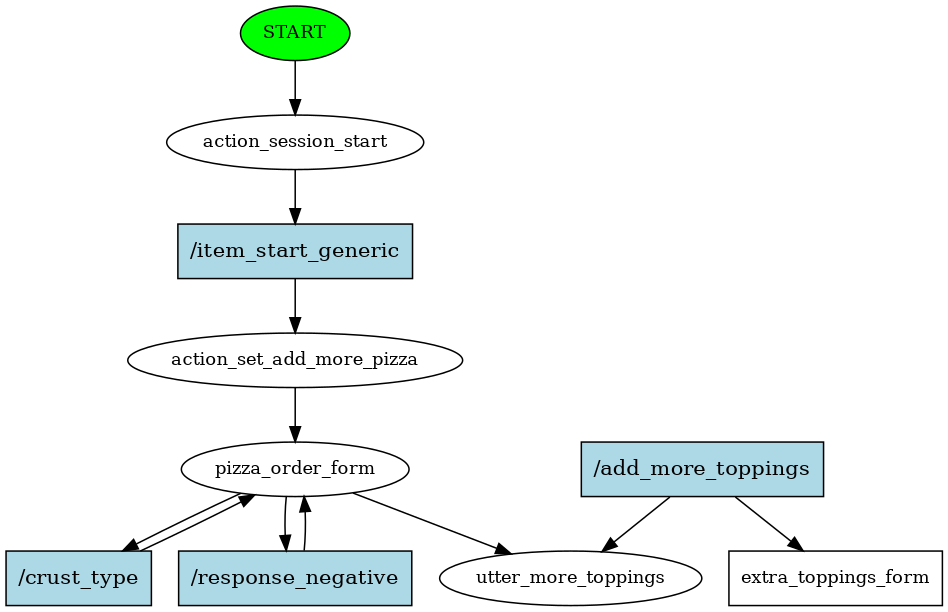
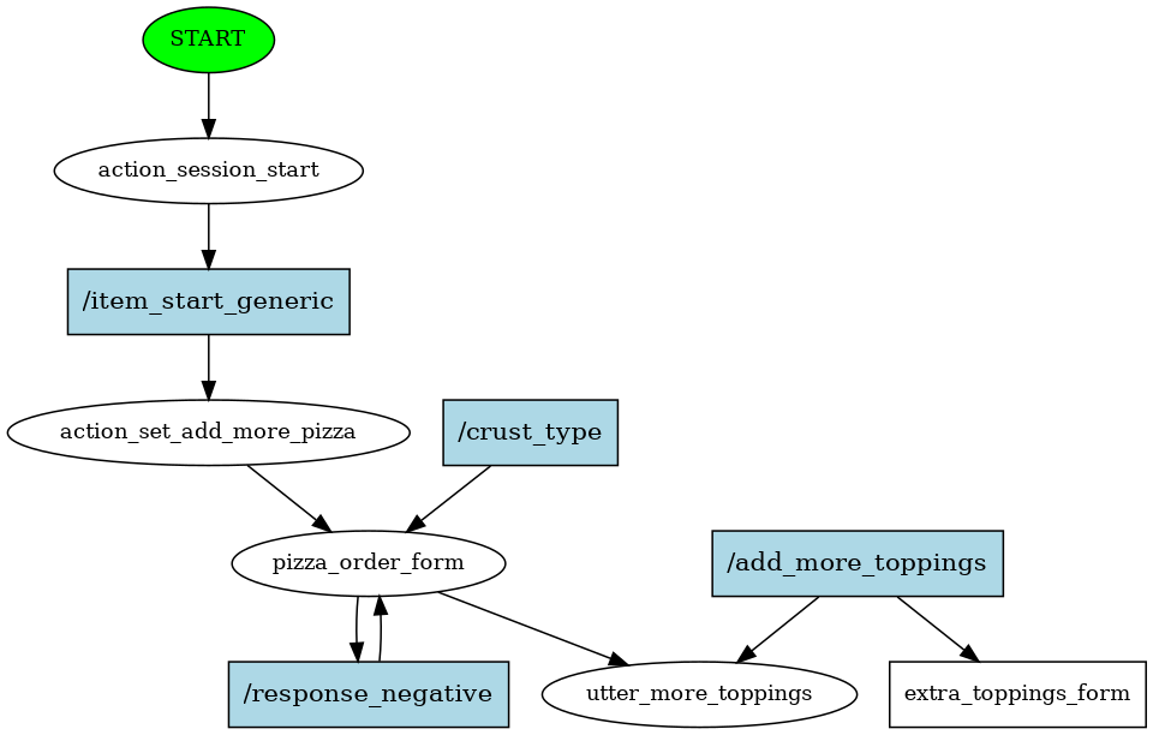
  digraph {
    node [fontsize=12]
    n1 [fillcolor=green label=START style=filled]
    n2 [label=action_session_start]
    n3 [fillcolor=lightblue label="/item_start_generic" shape=rect style=filled fontsize=""]
    n4 [label=action_set_add_more_pizza]
    n5 [label=pizza_order_form]
    n6 [label=utter_more_toppings]
    n7 [fillcolor=lightblue label="/crust_type" shape=rect style=filled fontsize=""]
    n8 [fillcolor=lightblue label="/response_negative" shape=rect style=filled fontsize=""]
    n9 [fillcolor=lightblue label="/add_more_toppings" shape=rect style=filled fontsize=""]
    n10 [label=extra_toppings_form shape=box]
    n1 -> n2
    n2 -> n3
    n3 -> n4
    n4 -> n5
    n5 -> n6
-   n5 -> n7
    n5 -> n8
    n7 -> n5
    n8 -> n5
    n9 -> n6
    n9 -> n10
  }
